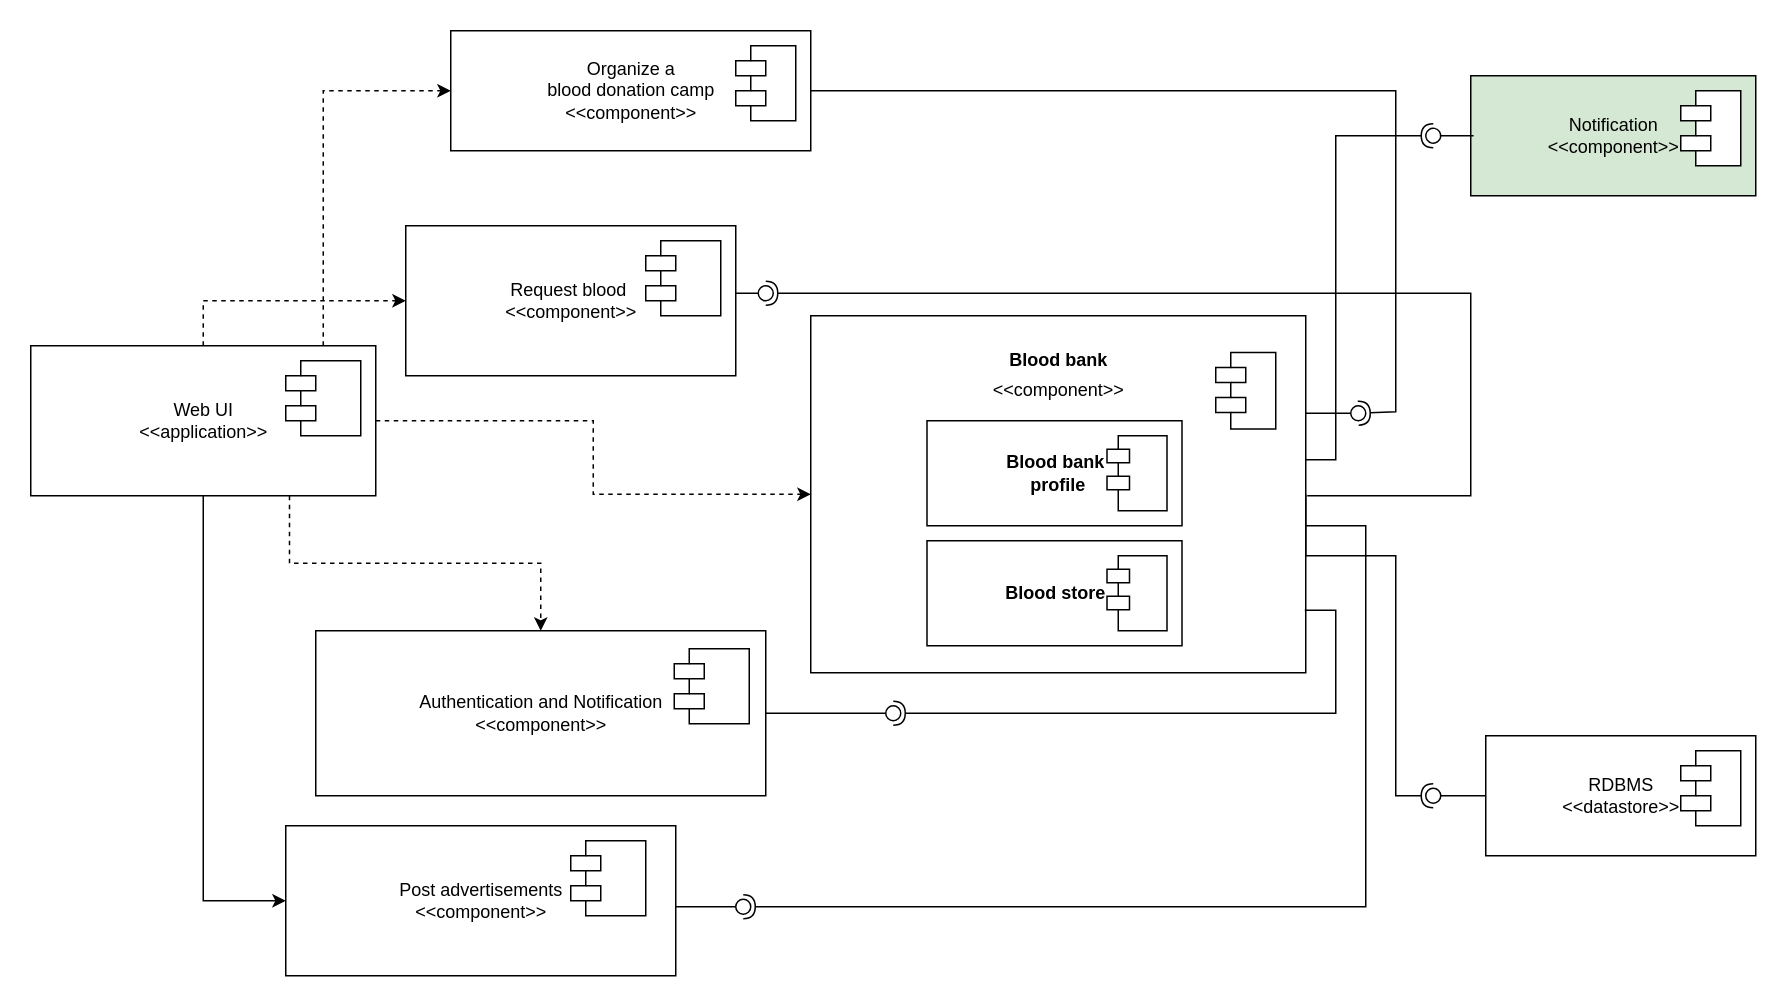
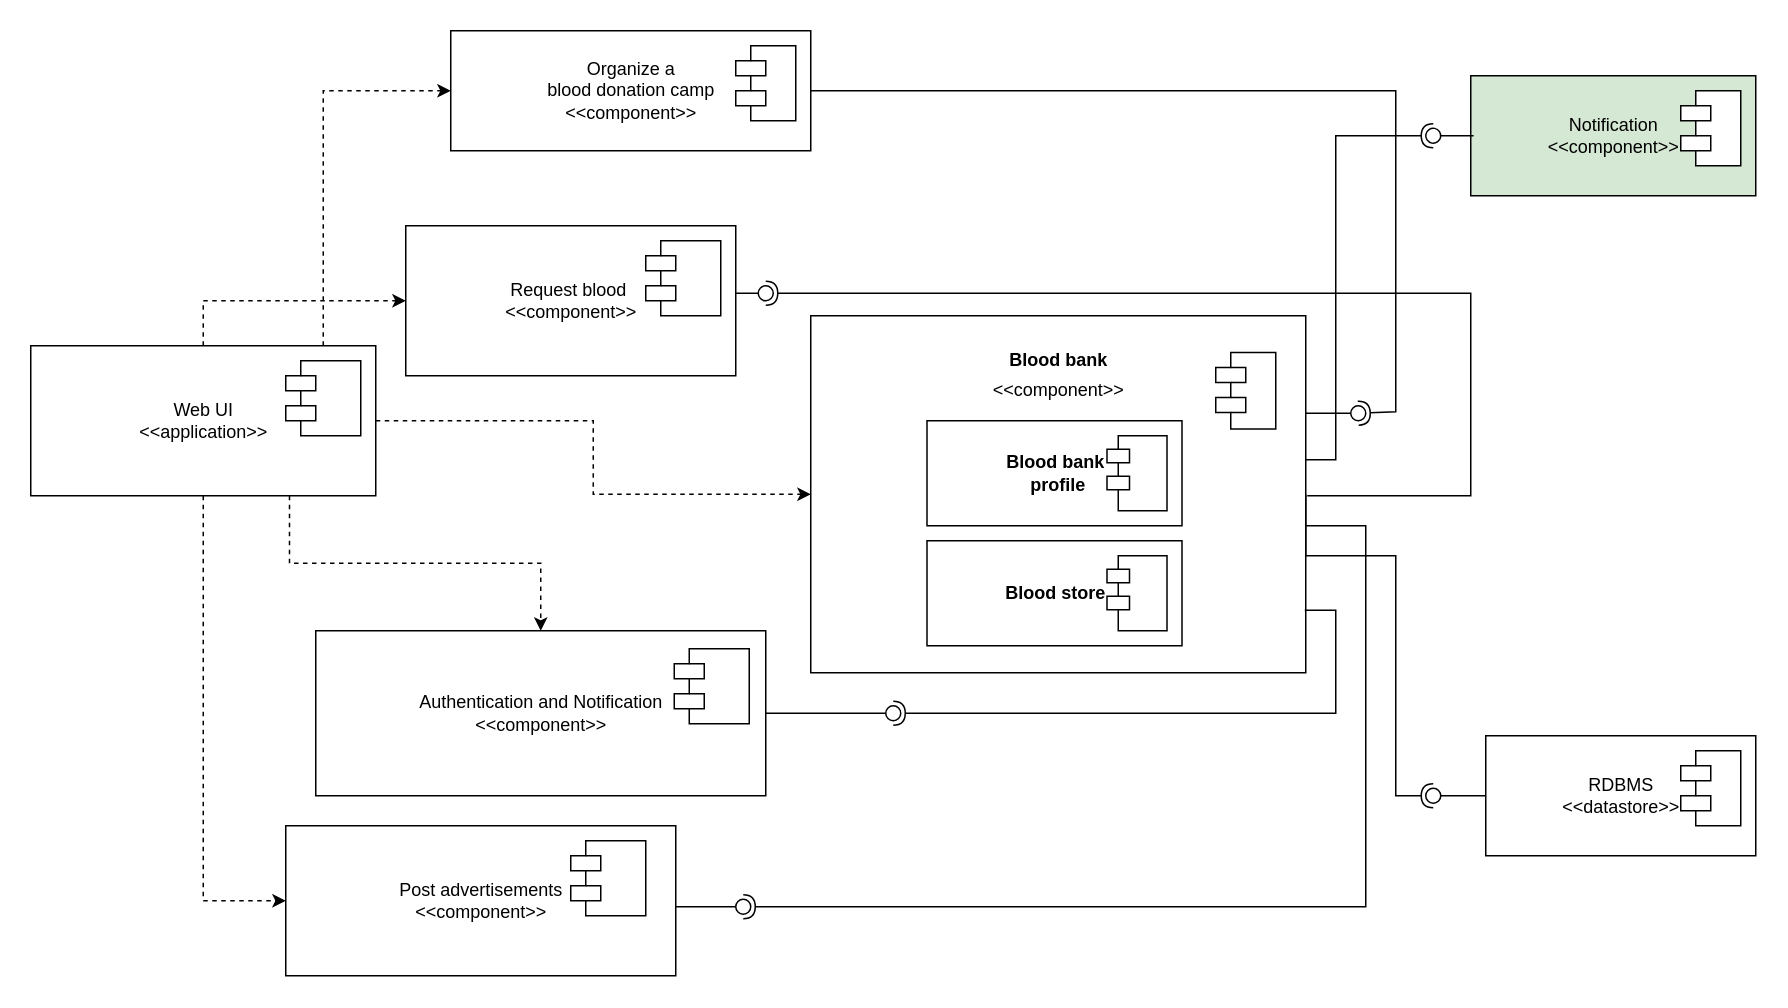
  <mxCell id="0" />
  <mxCell id="1" parent="0" />
  <mxCell id="2" value="" style="html=1;" vertex="1" parent="1"><mxGeometry x="540" y="210" width="330" height="238" as="geometry" /></mxCell>
  <mxCell id="3" value="Blood bank&lt;br&gt;&amp;nbsp;profile" style="html=1;fontStyle=1" vertex="1" parent="1"><mxGeometry x="617.5" y="280" width="170" height="70" as="geometry" /></mxCell>
  <mxCell id="4" value="Request blood&amp;nbsp;&lt;br style=&quot;padding: 0px; margin: 0px;&quot;&gt;&amp;lt;&amp;lt;component&amp;gt;&amp;gt;" style="html=1;" vertex="1" parent="1"><mxGeometry x="270" y="150" width="220" height="100" as="geometry" /></mxCell>
  <mxCell id="5" value="Post advertisements&lt;br style=&quot;padding: 0px; margin: 0px;&quot;&gt;&amp;lt;&amp;lt;component&amp;gt;&amp;gt;" style="html=1;" vertex="1" parent="1"><mxGeometry x="190" y="550" width="260" height="100" as="geometry" /></mxCell>
  <mxCell id="6" style="edgeStyle=orthogonalEdgeStyle;rounded=0;orthogonalLoop=1;jettySize=auto;html=1;exitX=0.75;exitY=1;exitDx=0;exitDy=0;entryX=0.5;entryY=0;entryDx=0;entryDy=0;dashed=1;" edge="1" parent="1" source="10" target="15"><mxGeometry relative="1" as="geometry" /></mxCell>
- <mxCell id="7" style="edgeStyle=orthogonalEdgeStyle;rounded=0;orthogonalLoop=1;jettySize=auto;html=1;entryX=0;entryY=0.5;entryDx=0;entryDy=0;dashed=0;" edge="1" parent="1" source="10" target="5"><mxGeometry relative="1" as="geometry"><Array as="points"><mxPoint x="135" y="600" /></Array></mxGeometry></mxCell>
+ <mxCell id="7" style="edgeStyle=orthogonalEdgeStyle;rounded=0;orthogonalLoop=1;jettySize=auto;html=1;entryX=0;entryY=0.5;entryDx=0;entryDy=0;dashed=1;" edge="1" parent="1" source="10" target="5"><mxGeometry relative="1" as="geometry"><Array as="points"><mxPoint x="135" y="600" /></Array></mxGeometry></mxCell>
  <mxCell id="8" style="edgeStyle=orthogonalEdgeStyle;rounded=0;orthogonalLoop=1;jettySize=auto;html=1;exitX=0.5;exitY=0;exitDx=0;exitDy=0;entryX=0;entryY=0.5;entryDx=0;entryDy=0;dashed=1;" edge="1" parent="1" source="10" target="4"><mxGeometry relative="1" as="geometry" /></mxCell>
  <mxCell id="9" style="edgeStyle=orthogonalEdgeStyle;rounded=0;orthogonalLoop=1;jettySize=auto;html=1;exitX=1;exitY=0.5;exitDx=0;exitDy=0;entryX=0;entryY=0.5;entryDx=0;entryDy=0;dashed=1;" edge="1" parent="1" source="10" target="2"><mxGeometry relative="1" as="geometry" /></mxCell>
  <mxCell id="10" value="Web UI&lt;br style=&quot;padding: 0px; margin: 0px;&quot;&gt;&amp;lt;&amp;lt;application&amp;gt;&amp;gt;" style="html=1;" vertex="1" parent="1"><mxGeometry x="20" y="230" width="230" height="100" as="geometry" /></mxCell>
  <mxCell id="11" value="" style="shape=module;align=left;spacingLeft=20;align=center;verticalAlign=top;" vertex="1" parent="1"><mxGeometry x="430" y="160" width="50" height="50" as="geometry" /></mxCell>
  <mxCell id="12" value="" style="shape=module;align=left;spacingLeft=20;align=center;verticalAlign=top;" vertex="1" parent="1"><mxGeometry x="380" y="560" width="50" height="50" as="geometry" /></mxCell>
  <mxCell id="13" style="edgeStyle=orthogonalEdgeStyle;rounded=0;orthogonalLoop=1;jettySize=auto;html=1;entryX=0;entryY=0.5;entryDx=0;entryDy=0;dashed=1;" edge="1" parent="1" target="17"><mxGeometry relative="1" as="geometry"><mxPoint x="215" y="230" as="sourcePoint" /><Array as="points"><mxPoint x="215" y="60" /></Array></mxGeometry></mxCell>
  <mxCell id="14" value="" style="shape=module;align=left;spacingLeft=20;align=center;verticalAlign=top;" vertex="1" parent="1"><mxGeometry x="190" y="240" width="50" height="50" as="geometry" /></mxCell>
  <mxCell id="15" value="&lt;div style=&quot;&quot;&gt;&lt;span style=&quot;background-color: initial;&quot;&gt;Authentication and Notification&lt;/span&gt;&lt;/div&gt;&lt;div style=&quot;&quot;&gt;&lt;span style=&quot;background-color: initial;&quot;&gt;&amp;lt;&amp;lt;component&amp;gt;&amp;gt;&lt;/span&gt;&lt;/div&gt;" style="html=1;align=center;" vertex="1" parent="1"><mxGeometry x="210" y="420" width="300" height="110" as="geometry" /></mxCell>
  <mxCell id="16" value="" style="shape=module;align=left;spacingLeft=20;align=center;verticalAlign=top;" vertex="1" parent="1"><mxGeometry x="449" y="432" width="50" height="50" as="geometry" /></mxCell>
  <mxCell id="17" value="Organize a&lt;br style=&quot;padding: 0px; margin: 0px;&quot;&gt;blood donation camp&lt;br style=&quot;padding: 0px; margin: 0px;&quot;&gt;&amp;lt;&amp;lt;component&amp;gt;&amp;gt;" style="html=1;" vertex="1" parent="1"><mxGeometry x="300" y="20" width="240" height="80" as="geometry" /></mxCell>
  <mxCell id="18" value="" style="shape=module;align=left;spacingLeft=20;align=center;verticalAlign=top;" vertex="1" parent="1"><mxGeometry x="490" y="30" width="40" height="50" as="geometry" /></mxCell>
  <mxCell id="19" value="" style="shape=module;align=left;spacingLeft=20;align=center;verticalAlign=top;jettyWidth=15;jettyHeight=9;fontStyle=1" vertex="1" parent="1"><mxGeometry x="737.5" y="290" width="40" height="50" as="geometry" /></mxCell>
  <mxCell id="20" value="RDBMS&lt;br&gt;&amp;lt;&amp;lt;datastore&amp;gt;&amp;gt;" style="html=1;" vertex="1" parent="1"><mxGeometry x="990" y="490" width="180" height="80" as="geometry" /></mxCell>
  <mxCell id="21" value="" style="shape=module;align=left;spacingLeft=20;align=center;verticalAlign=top;" vertex="1" parent="1"><mxGeometry x="1120" y="500" width="40" height="50" as="geometry" /></mxCell>
  <mxCell id="22" value="Notification&lt;br style=&quot;padding: 0px; margin: 0px;&quot;&gt;&amp;lt;&amp;lt;component&amp;gt;&amp;gt;" style="html=1;fillColor=#d5e8d4;" vertex="1" parent="1"><mxGeometry x="980" y="50" width="190" height="80" as="geometry" /></mxCell>
  <mxCell id="23" value="" style="shape=module;align=left;spacingLeft=20;align=center;verticalAlign=top;" vertex="1" parent="1"><mxGeometry x="1120" y="60" width="40" height="50" as="geometry" /></mxCell>
  <mxCell id="24" value="Blood store" style="html=1;fontStyle=1" vertex="1" parent="1"><mxGeometry x="617.5" y="360" width="170" height="70" as="geometry" /></mxCell>
  <mxCell id="25" value="" style="shape=module;align=left;spacingLeft=20;align=center;verticalAlign=top;jettyWidth=15;jettyHeight=9;fontStyle=1" vertex="1" parent="1"><mxGeometry x="737.5" y="370" width="40" height="50" as="geometry" /></mxCell>
  <mxCell id="26" value="&lt;b&gt;Blood bank&lt;/b&gt;" style="text;html=1;align=center;verticalAlign=middle;resizable=0;points=[];autosize=1;strokeColor=none;fillColor=none;" vertex="1" parent="1"><mxGeometry x="665" y="230" width="80" height="20" as="geometry" /></mxCell>
  <mxCell id="27" value="&amp;lt;&amp;lt;component&amp;gt;&amp;gt;" style="text;html=1;align=center;verticalAlign=middle;resizable=0;points=[];autosize=1;strokeColor=none;fillColor=none;" vertex="1" parent="1"><mxGeometry x="655" y="250" width="100" height="20" as="geometry" /></mxCell>
  <mxCell id="28" value="" style="shape=module;align=left;spacingLeft=20;align=center;verticalAlign=top;" vertex="1" parent="1"><mxGeometry x="810" y="234.5" width="40" height="51" as="geometry" /></mxCell>
  <mxCell id="29" value="" style="rounded=0;orthogonalLoop=1;jettySize=auto;html=1;endArrow=none;endFill=0;sketch=0;sourcePerimeterSpacing=0;targetPerimeterSpacing=0;exitX=0;exitY=0.5;exitDx=0;exitDy=0;" edge="1" target="31" parent="1" source="20"><mxGeometry relative="1" as="geometry"><mxPoint x="870" y="644" as="sourcePoint" /></mxGeometry></mxCell>
  <mxCell id="30" value="" style="rounded=0;orthogonalLoop=1;jettySize=auto;html=1;endArrow=halfCircle;endFill=0;entryX=0.5;entryY=0.5;endSize=6;strokeWidth=1;sketch=0;exitX=1;exitY=0.5;exitDx=0;exitDy=0;edgeStyle=orthogonalEdgeStyle;" edge="1" target="31" parent="1" source="2"><mxGeometry relative="1" as="geometry"><mxPoint x="780" y="700" as="sourcePoint" /><Array as="points"><mxPoint x="870" y="370" /><mxPoint x="930" y="370" /><mxPoint x="930" y="530" /></Array></mxGeometry></mxCell>
  <mxCell id="31" value="" style="ellipse;whiteSpace=wrap;html=1;align=center;aspect=fixed;resizable=0;points=[];outlineConnect=0;sketch=0;" vertex="1" parent="1"><mxGeometry x="950" y="525" width="10" height="10" as="geometry" /></mxCell>
  <mxCell id="32" value="" style="rounded=0;orthogonalLoop=1;jettySize=auto;html=1;endArrow=none;endFill=0;sketch=0;sourcePerimeterSpacing=0;targetPerimeterSpacing=0;" edge="1" target="34" parent="1"><mxGeometry relative="1" as="geometry"><mxPoint x="870" y="275" as="sourcePoint" /></mxGeometry></mxCell>
  <mxCell id="33" value="" style="rounded=0;orthogonalLoop=1;jettySize=auto;html=1;endArrow=halfCircle;endFill=0;entryX=0.5;entryY=0.5;endSize=6;strokeWidth=1;sketch=0;exitX=1;exitY=0.5;exitDx=0;exitDy=0;edgeStyle=orthogonalEdgeStyle;" edge="1" target="34" parent="1" source="17"><mxGeometry relative="1" as="geometry"><mxPoint x="950" y="274" as="sourcePoint" /><Array as="points"><mxPoint x="930" y="60" /><mxPoint x="930" y="274" /><mxPoint x="905" y="274" /></Array></mxGeometry></mxCell>
  <mxCell id="34" value="" style="ellipse;whiteSpace=wrap;html=1;align=center;aspect=fixed;resizable=0;points=[];outlineConnect=0;sketch=0;" vertex="1" parent="1"><mxGeometry x="900" y="270" width="10" height="10" as="geometry" /></mxCell>
  <mxCell id="35" value="" style="rounded=0;orthogonalLoop=1;jettySize=auto;html=1;endArrow=none;endFill=0;sketch=0;sourcePerimeterSpacing=0;targetPerimeterSpacing=0;exitX=0;exitY=0.5;exitDx=0;exitDy=0;edgeStyle=orthogonalEdgeStyle;" edge="1" target="37" parent="1" source="22"><mxGeometry relative="1" as="geometry"><mxPoint x="980" y="204" as="sourcePoint" /></mxGeometry></mxCell>
  <mxCell id="36" value="" style="rounded=0;orthogonalLoop=1;jettySize=auto;html=1;endArrow=halfCircle;endFill=0;entryX=0.5;entryY=0.5;endSize=6;strokeWidth=1;sketch=0;edgeStyle=orthogonalEdgeStyle;" edge="1" target="37" parent="1"><mxGeometry relative="1" as="geometry"><mxPoint x="870" y="306" as="sourcePoint" /><Array as="points"><mxPoint x="890" y="306" /><mxPoint x="890" y="90" /></Array></mxGeometry></mxCell>
  <mxCell id="37" value="" style="ellipse;whiteSpace=wrap;html=1;align=center;aspect=fixed;resizable=0;points=[];outlineConnect=0;sketch=0;rotation=-124;" vertex="1" parent="1"><mxGeometry x="950" y="85" width="10" height="10" as="geometry" /></mxCell>
  <mxCell id="38" value="" style="rounded=0;orthogonalLoop=1;jettySize=auto;html=1;endArrow=none;endFill=0;sketch=0;sourcePerimeterSpacing=0;targetPerimeterSpacing=0;" edge="1" target="40" parent="1"><mxGeometry relative="1" as="geometry"><mxPoint x="490" y="195" as="sourcePoint" /></mxGeometry></mxCell>
  <mxCell id="39" value="" style="rounded=0;orthogonalLoop=1;jettySize=auto;html=1;endArrow=halfCircle;endFill=0;entryX=0.5;entryY=0.5;endSize=6;strokeWidth=1;sketch=0;edgeStyle=orthogonalEdgeStyle;" edge="1" target="40" parent="1"><mxGeometry relative="1" as="geometry"><mxPoint x="880" y="330" as="sourcePoint" /><Array as="points"><mxPoint x="871" y="330" /><mxPoint x="980" y="330" /><mxPoint x="980" y="195" /></Array></mxGeometry></mxCell>
  <mxCell id="40" value="" style="ellipse;whiteSpace=wrap;html=1;align=center;aspect=fixed;resizable=0;points=[];outlineConnect=0;sketch=0;" vertex="1" parent="1"><mxGeometry x="505" y="190" width="10" height="10" as="geometry" /></mxCell>
  <mxCell id="41" value="" style="rounded=0;orthogonalLoop=1;jettySize=auto;html=1;endArrow=none;endFill=0;sketch=0;sourcePerimeterSpacing=0;targetPerimeterSpacing=0;" edge="1" target="43" parent="1" source="15"><mxGeometry relative="1" as="geometry"><mxPoint x="575" y="475" as="sourcePoint" /></mxGeometry></mxCell>
  <mxCell id="42" value="" style="rounded=0;orthogonalLoop=1;jettySize=auto;html=1;endArrow=halfCircle;endFill=0;entryX=0.5;entryY=0.5;endSize=6;strokeWidth=1;sketch=0;edgeStyle=orthogonalEdgeStyle;exitX=0.998;exitY=0.825;exitDx=0;exitDy=0;exitPerimeter=0;" edge="1" target="43" parent="1" source="2"><mxGeometry relative="1" as="geometry"><mxPoint x="615" y="475" as="sourcePoint" /><Array as="points"><mxPoint x="890" y="406" /><mxPoint x="890" y="475" /></Array></mxGeometry></mxCell>
  <mxCell id="43" value="" style="ellipse;whiteSpace=wrap;html=1;align=center;aspect=fixed;resizable=0;points=[];outlineConnect=0;sketch=0;" vertex="1" parent="1"><mxGeometry x="590" y="470" width="10" height="10" as="geometry" /></mxCell>
  <mxCell id="44" value="" style="rounded=0;orthogonalLoop=1;jettySize=auto;html=1;endArrow=none;endFill=0;sketch=0;sourcePerimeterSpacing=0;targetPerimeterSpacing=0;" edge="1" target="46" parent="1"><mxGeometry relative="1" as="geometry"><mxPoint x="450" y="604" as="sourcePoint" /></mxGeometry></mxCell>
  <mxCell id="45" value="" style="rounded=0;orthogonalLoop=1;jettySize=auto;html=1;endArrow=halfCircle;endFill=0;entryX=0.5;entryY=0.5;endSize=6;strokeWidth=1;sketch=0;edgeStyle=orthogonalEdgeStyle;" edge="1" target="46" parent="1"><mxGeometry relative="1" as="geometry"><mxPoint x="870" y="350" as="sourcePoint" /><Array as="points"><mxPoint x="910" y="350" /><mxPoint x="910" y="604" /></Array></mxGeometry></mxCell>
  <mxCell id="46" value="" style="ellipse;whiteSpace=wrap;html=1;align=center;aspect=fixed;resizable=0;points=[];outlineConnect=0;sketch=0;" vertex="1" parent="1"><mxGeometry x="490" y="599" width="10" height="10" as="geometry" /></mxCell>
